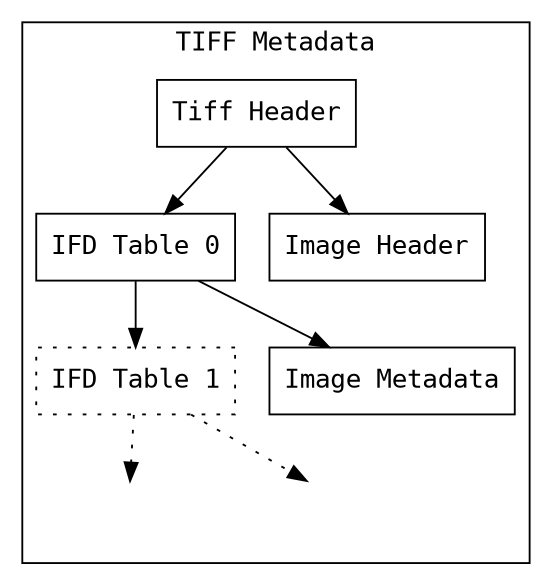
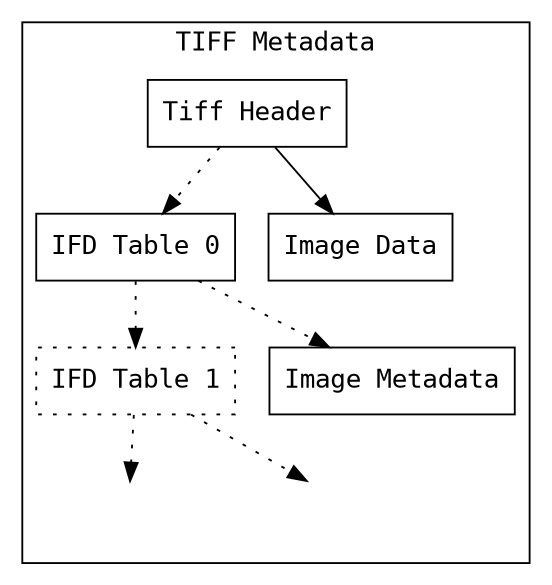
  digraph {
    fontname="DejaVu Sans Mono"
    node [fontname="DejaVu Sans Mono" shape=box]
    edge [fontname="DejaVu Sans Mono"]
    "Tiff Header"
    "IFD Table 0"
    "IFD Table 1" [style=dotted]
-   n4 [label="Image Header"]
+   n4 [label="Image Data"]
    "Image Metadata"
    "More Data" [style=invis]
    "More Metadata" [style=invis]
    subgraph cluster_1 {
      label="TIFF Metadata"
      "Tiff Header"
      "IFD Table 0"
      "IFD Table 1"
      n4
      "Image Metadata"
      "More Data"
      "More Metadata"
    }
-   "Tiff Header" -> "IFD Table 0"
+   "Tiff Header" -> "IFD Table 0" [style=dotted]
    "Tiff Header" -> n4
-   "IFD Table 0" -> "IFD Table 1" [style=solid weight=1000]
-   "IFD Table 0" -> "Image Metadata"
+   "IFD Table 0" -> "IFD Table 1" [style=dotted weight=1000]
+   "IFD Table 0" -> "Image Metadata" [style=dotted]
    "IFD Table 1" -> "More Data" [style=dotted]
    "IFD Table 1" -> "More Metadata" [style=dotted]
  }
